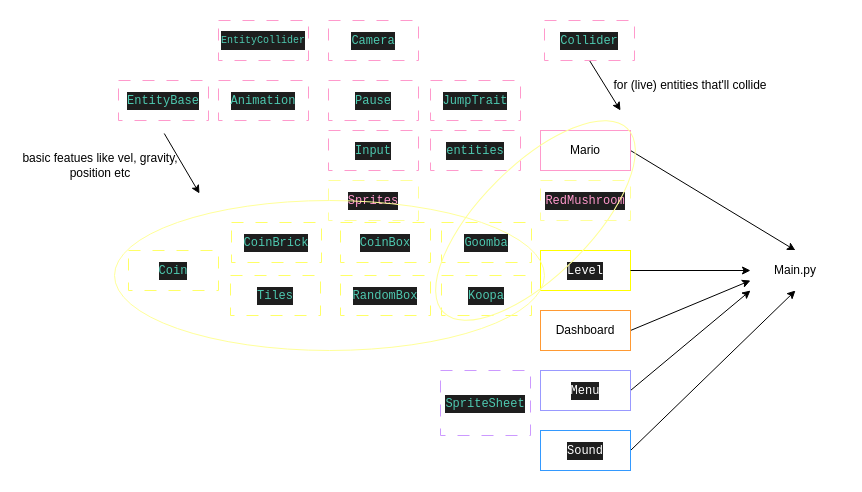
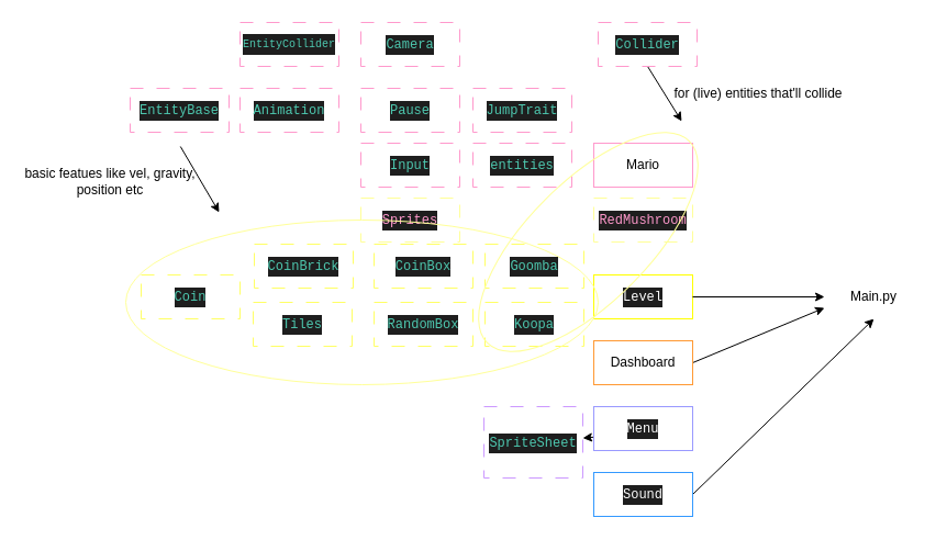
  <mxCell id="0" />
  <mxCell id="1" parent="0" />
- <mxCell id="2" style="edgeStyle=none;html=1;exitX=1;exitY=0.5;exitDx=0;exitDy=0;entryX=0.5;entryY=0;entryDx=0;entryDy=0;" parent="1" source="3" target="32" edge="1"><mxGeometry relative="1" as="geometry" /></mxCell>
  <mxCell id="3" value="Mario" style="whiteSpace=wrap;html=1;strokeColor=#FF99CC;" parent="1" vertex="1"><mxGeometry x="540" y="130" width="90" height="40" as="geometry" /></mxCell>
  <mxCell id="4" value="&lt;div style=&quot;color: rgb(212, 212, 212); background-color: rgb(30, 30, 30); font-family: Menlo, Monaco, &amp;quot;Courier New&amp;quot;, monospace; line-height: 18px;&quot;&gt;&lt;span style=&quot;color: #4ec9b0;&quot;&gt;JumpTrait&lt;/span&gt;&lt;/div&gt;" style="whiteSpace=wrap;html=1;strokeColor=#FF99CC;dashed=1;dashPattern=12 12;" parent="1" vertex="1"><mxGeometry x="430" y="80" width="90" height="40" as="geometry" /></mxCell>
  <mxCell id="5" value="&lt;div style=&quot;color: rgb(212, 212, 212); background-color: rgb(30, 30, 30); font-family: Menlo, Monaco, &amp;quot;Courier New&amp;quot;, monospace; line-height: 18px;&quot;&gt;&lt;span style=&quot;color: #4ec9b0;&quot;&gt;Camera&lt;/span&gt;&lt;/div&gt;" style="whiteSpace=wrap;html=1;strokeColor=#FF99CC;dashed=1;dashPattern=12 12;" parent="1" vertex="1"><mxGeometry x="328" y="20" width="90" height="40" as="geometry" /></mxCell>
  <mxCell id="6" value="&lt;div style=&quot;color: rgb(212, 212, 212); background-color: rgb(30, 30, 30); font-family: Menlo, Monaco, &amp;quot;Courier New&amp;quot;, monospace; line-height: 18px;&quot;&gt;&lt;span style=&quot;color: #4ec9b0;&quot;&gt;Input&lt;/span&gt;&lt;/div&gt;" style="whiteSpace=wrap;html=1;strokeColor=#FF99CC;dashed=1;dashPattern=12 12;" parent="1" vertex="1"><mxGeometry x="328" y="130" width="90" height="40" as="geometry" /></mxCell>
  <mxCell id="7" value="&lt;div style=&quot;color: rgb(212, 212, 212); background-color: rgb(30, 30, 30); font-family: Menlo, Monaco, &amp;quot;Courier New&amp;quot;, monospace; line-height: 18px;&quot;&gt;&lt;span style=&quot;color: #4ec9b0;&quot;&gt;Animation&lt;/span&gt;&lt;/div&gt;" style="whiteSpace=wrap;html=1;strokeColor=#FF99CC;dashed=1;dashPattern=12 12;" parent="1" vertex="1"><mxGeometry x="218" y="80" width="90" height="40" as="geometry" /></mxCell>
  <mxCell id="8" style="edgeStyle=none;html=1;exitX=0.5;exitY=1;exitDx=0;exitDy=0;" edge="1" parent="1" source="9"><mxGeometry relative="1" as="geometry"><mxPoint x="620" y="110" as="targetPoint" /></mxGeometry></mxCell>
  <mxCell id="9" value="&lt;div style=&quot;color: rgb(212, 212, 212); background-color: rgb(30, 30, 30); font-family: Menlo, Monaco, &amp;quot;Courier New&amp;quot;, monospace; line-height: 18px;&quot;&gt;&lt;span style=&quot;color: #4ec9b0;&quot;&gt;Collider&lt;/span&gt;&lt;/div&gt;" style="whiteSpace=wrap;html=1;strokeColor=#FF99CC;dashed=1;dashPattern=12 12;" parent="1" vertex="1"><mxGeometry x="544" y="20" width="90" height="40" as="geometry" /></mxCell>
  <mxCell id="10" value="&lt;div style=&quot;color: rgb(212, 212, 212); background-color: rgb(30, 30, 30); font-family: Menlo, Monaco, &amp;quot;Courier New&amp;quot;, monospace; line-height: 18px;&quot;&gt;&lt;span style=&quot;color: #4ec9b0;&quot;&gt;&lt;font style=&quot;font-size: 10px;&quot;&gt;EntityCollider&lt;/font&gt;&lt;/span&gt;&lt;/div&gt;" style="whiteSpace=wrap;html=1;strokeColor=#FF99CC;dashed=1;dashPattern=12 12;" parent="1" vertex="1"><mxGeometry x="218" y="20" width="90" height="40" as="geometry" /></mxCell>
  <mxCell id="11" value="&lt;div style=&quot;color: rgb(212, 212, 212); background-color: rgb(30, 30, 30); font-family: Menlo, Monaco, &amp;quot;Courier New&amp;quot;, monospace; line-height: 18px;&quot;&gt;&lt;span style=&quot;color: #4ec9b0;&quot;&gt;entities&lt;/span&gt;&lt;/div&gt;" style="whiteSpace=wrap;html=1;strokeColor=#FF99CC;dashed=1;dashPattern=12 12;" parent="1" vertex="1"><mxGeometry x="430" y="130" width="90" height="40" as="geometry" /></mxCell>
  <mxCell id="12" value="&lt;div style=&quot;background-color: rgb(30, 30, 30); font-family: Menlo, Monaco, &amp;quot;Courier New&amp;quot;, monospace; line-height: 18px;&quot;&gt;&lt;font color=&quot;#ff99cc&quot;&gt;RedMushroom&lt;/font&gt;&lt;/div&gt;" style="whiteSpace=wrap;html=1;strokeColor=#FFFF99;dashed=1;dashPattern=12 12;" parent="1" vertex="1"><mxGeometry x="540" y="180" width="90" height="40" as="geometry" /></mxCell>
  <mxCell id="13" style="edgeStyle=none;html=1;" edge="1" parent="1"><mxGeometry relative="1" as="geometry"><mxPoint x="199" y="193" as="targetPoint" /><mxPoint x="163.75" y="133" as="sourcePoint" /></mxGeometry></mxCell>
  <mxCell id="14" value="&lt;div style=&quot;color: rgb(212, 212, 212); background-color: rgb(30, 30, 30); font-family: Menlo, Monaco, &amp;quot;Courier New&amp;quot;, monospace; line-height: 18px;&quot;&gt;&lt;span style=&quot;color: #4ec9b0;&quot;&gt;EntityBase&lt;/span&gt;&lt;/div&gt;" style="whiteSpace=wrap;html=1;strokeColor=#FF99CC;dashed=1;dashPattern=12 12;" parent="1" vertex="1"><mxGeometry x="118" y="80" width="90" height="40" as="geometry" /></mxCell>
  <mxCell id="15" value="&lt;div style=&quot;background-color: rgb(30, 30, 30); font-family: Menlo, Monaco, &amp;quot;Courier New&amp;quot;, monospace; line-height: 18px;&quot;&gt;&lt;font color=&quot;#ff99cc&quot;&gt;Sprites&lt;/font&gt;&lt;/div&gt;" style="whiteSpace=wrap;html=1;strokeColor=#FFFF99;dashed=1;dashPattern=12 12;" parent="1" vertex="1"><mxGeometry x="328" y="180" width="90" height="40" as="geometry" /></mxCell>
  <mxCell id="16" value="&lt;div style=&quot;color: rgb(212, 212, 212); background-color: rgb(30, 30, 30); font-family: Menlo, Monaco, &amp;quot;Courier New&amp;quot;, monospace; line-height: 18px;&quot;&gt;&lt;div style=&quot;line-height: 18px;&quot;&gt;&lt;span style=&quot;color: #4ec9b0;&quot;&gt;Pause&lt;/span&gt;&lt;/div&gt;&lt;/div&gt;" style="whiteSpace=wrap;html=1;strokeColor=#FF99CC;dashed=1;dashPattern=12 12;" parent="1" vertex="1"><mxGeometry x="328" y="80" width="90" height="40" as="geometry" /></mxCell>
  <mxCell id="17" style="edgeStyle=none;html=1;exitX=1;exitY=0.5;exitDx=0;exitDy=0;" parent="1" source="18" edge="1"><mxGeometry relative="1" as="geometry"><mxPoint x="750" y="280" as="targetPoint" /></mxGeometry></mxCell>
  <mxCell id="18" value="Dashboard" style="whiteSpace=wrap;html=1;strokeColor=#FF9933;" parent="1" vertex="1"><mxGeometry x="540" y="310" width="90" height="40" as="geometry" /></mxCell>
  <mxCell id="19" value="&lt;div style=&quot;background-color: rgb(30, 30, 30); font-family: Menlo, Monaco, &amp;quot;Courier New&amp;quot;, monospace; line-height: 18px;&quot;&gt;&lt;font color=&quot;#ffffff&quot;&gt;Level&lt;/font&gt;&lt;/div&gt;" style="whiteSpace=wrap;html=1;strokeColor=#FFFF00;" parent="1" vertex="1"><mxGeometry x="540" y="250" width="90" height="40" as="geometry" /></mxCell>
- <mxCell id="20" style="edgeStyle=none;html=1;exitX=1;exitY=0.5;exitDx=0;exitDy=0;entryX=0;entryY=1;entryDx=0;entryDy=0;" parent="1" source="21" target="32" edge="1"><mxGeometry relative="1" as="geometry" /></mxCell>
+ <mxCell id="20" style="edgeStyle=none;html=1;exitX=1;exitY=0.5;exitDx=0;exitDy=0;" parent="1" source="21" target="31" edge="1"><mxGeometry relative="1" as="geometry" /></mxCell>
  <mxCell id="21" value="&lt;div style=&quot;background-color: rgb(30, 30, 30); font-family: Menlo, Monaco, &amp;quot;Courier New&amp;quot;, monospace; line-height: 18px;&quot;&gt;&lt;font color=&quot;#ffffff&quot;&gt;Menu&lt;/font&gt;&lt;/div&gt;" style="whiteSpace=wrap;html=1;strokeColor=#9999FF;" parent="1" vertex="1"><mxGeometry x="540" y="370" width="90" height="40" as="geometry" /></mxCell>
  <mxCell id="22" style="edgeStyle=none;html=1;exitX=1;exitY=0.5;exitDx=0;exitDy=0;entryX=0.5;entryY=1;entryDx=0;entryDy=0;" parent="1" source="23" target="32" edge="1"><mxGeometry relative="1" as="geometry" /></mxCell>
  <mxCell id="23" value="&lt;div style=&quot;background-color: rgb(30, 30, 30); font-family: Menlo, Monaco, &amp;quot;Courier New&amp;quot;, monospace; line-height: 18px;&quot;&gt;&lt;font color=&quot;#ffffff&quot;&gt;Sound&lt;/font&gt;&lt;/div&gt;" style="whiteSpace=wrap;html=1;strokeColor=#3399FF;" parent="1" vertex="1"><mxGeometry x="540" y="430" width="90" height="40" as="geometry" /></mxCell>
  <mxCell id="24" value="&lt;div style=&quot;color: rgb(212, 212, 212); background-color: rgb(30, 30, 30); font-family: Menlo, Monaco, &amp;quot;Courier New&amp;quot;, monospace; line-height: 18px;&quot;&gt;&lt;span style=&quot;color: #4ec9b0;&quot;&gt;Tiles&lt;/span&gt;&lt;/div&gt;" style="whiteSpace=wrap;html=1;strokeColor=#FFFF66;dashed=1;dashPattern=12 12;" parent="1" vertex="1"><mxGeometry x="230" y="275" width="90" height="40" as="geometry" /></mxCell>
  <mxCell id="25" value="&lt;div style=&quot;color: rgb(212, 212, 212); background-color: rgb(30, 30, 30); font-family: Menlo, Monaco, &amp;quot;Courier New&amp;quot;, monospace; line-height: 18px;&quot;&gt;&lt;span style=&quot;color: #4ec9b0;&quot;&gt;Coin&lt;/span&gt;&lt;/div&gt;" style="whiteSpace=wrap;html=1;strokeColor=#FFFF66;dashed=1;dashPattern=12 12;" parent="1" vertex="1"><mxGeometry x="128" y="250" width="90" height="40" as="geometry" /></mxCell>
  <mxCell id="26" value="&lt;div style=&quot;color: rgb(212, 212, 212); background-color: rgb(30, 30, 30); font-family: Menlo, Monaco, &amp;quot;Courier New&amp;quot;, monospace; line-height: 18px;&quot;&gt;&lt;span style=&quot;color: #4ec9b0;&quot;&gt;CoinBrick&lt;/span&gt;&lt;/div&gt;" style="whiteSpace=wrap;html=1;strokeColor=#FFFF66;dashed=1;dashPattern=12 12;" parent="1" vertex="1"><mxGeometry x="231" y="222" width="90" height="40" as="geometry" /></mxCell>
  <mxCell id="27" value="&lt;div style=&quot;color: rgb(212, 212, 212); background-color: rgb(30, 30, 30); font-family: Menlo, Monaco, &amp;quot;Courier New&amp;quot;, monospace; line-height: 18px;&quot;&gt;&lt;div style=&quot;line-height: 18px;&quot;&gt;&lt;span style=&quot;color: #4ec9b0;&quot;&gt;Goomba&lt;/span&gt;&lt;/div&gt;&lt;/div&gt;" style="whiteSpace=wrap;html=1;strokeColor=#FFFF66;dashed=1;dashPattern=12 12;" parent="1" vertex="1"><mxGeometry x="441" y="222" width="90" height="40" as="geometry" /></mxCell>
  <mxCell id="28" value="&lt;div style=&quot;color: rgb(212, 212, 212); background-color: rgb(30, 30, 30); font-family: Menlo, Monaco, &amp;quot;Courier New&amp;quot;, monospace; line-height: 18px;&quot;&gt;&lt;div style=&quot;line-height: 18px;&quot;&gt;&lt;div style=&quot;line-height: 18px;&quot;&gt;&lt;span style=&quot;color: #4ec9b0;&quot;&gt;Koopa&lt;/span&gt;&lt;/div&gt;&lt;/div&gt;&lt;/div&gt;" style="whiteSpace=wrap;html=1;strokeColor=#FFFF66;dashed=1;dashPattern=12 12;" parent="1" vertex="1"><mxGeometry x="441" y="275" width="90" height="40" as="geometry" /></mxCell>
  <mxCell id="29" value="&lt;div style=&quot;color: rgb(212, 212, 212); background-color: rgb(30, 30, 30); font-family: Menlo, Monaco, &amp;quot;Courier New&amp;quot;, monospace; line-height: 18px;&quot;&gt;&lt;div style=&quot;line-height: 18px;&quot;&gt;&lt;span style=&quot;color: #4ec9b0;&quot;&gt;CoinBox&lt;/span&gt;&lt;/div&gt;&lt;/div&gt;" style="whiteSpace=wrap;html=1;strokeColor=#FFFF66;dashed=1;dashPattern=12 12;" parent="1" vertex="1"><mxGeometry x="340" y="222" width="90" height="40" as="geometry" /></mxCell>
  <mxCell id="30" value="&lt;div style=&quot;color: rgb(212, 212, 212); background-color: rgb(30, 30, 30); font-family: Menlo, Monaco, &amp;quot;Courier New&amp;quot;, monospace; line-height: 18px;&quot;&gt;&lt;div style=&quot;line-height: 18px;&quot;&gt;&lt;div style=&quot;line-height: 18px;&quot;&gt;&lt;span style=&quot;color: #4ec9b0;&quot;&gt;RandomBox&lt;/span&gt;&lt;/div&gt;&lt;/div&gt;&lt;/div&gt;" style="whiteSpace=wrap;html=1;strokeColor=#FFFF66;dashed=1;dashPattern=12 12;" parent="1" vertex="1"><mxGeometry x="340" y="275" width="90" height="40" as="geometry" /></mxCell>
  <mxCell id="31" value="&lt;div style=&quot;color: rgb(212, 212, 212); background-color: rgb(30, 30, 30); font-family: Menlo, Monaco, &amp;quot;Courier New&amp;quot;, monospace; line-height: 18px;&quot;&gt;&lt;div style=&quot;line-height: 18px;&quot;&gt;&lt;span style=&quot;color: #4ec9b0;&quot;&gt;SpriteSheet&lt;/span&gt;&lt;/div&gt;&lt;/div&gt;" style="whiteSpace=wrap;html=1;strokeColor=#CC99FF;dashed=1;dashPattern=12 12;" parent="1" vertex="1"><mxGeometry x="440" y="370" width="90" height="65" as="geometry" /></mxCell>
  <mxCell id="32" value="Main.py" style="whiteSpace=wrap;html=1;strokeColor=#FFFFFF;" parent="1" vertex="1"><mxGeometry x="750" y="250" width="90" height="40" as="geometry" /></mxCell>
  <mxCell id="33" style="edgeStyle=none;html=1;exitX=1;exitY=0.5;exitDx=0;exitDy=0;" parent="1" target="32" edge="1"><mxGeometry relative="1" as="geometry"><mxPoint x="630" y="270" as="sourcePoint" /><mxPoint x="795" y="420" as="targetPoint" /></mxGeometry></mxCell>
  <mxCell id="34" value="" style="ellipse;whiteSpace=wrap;html=1;fillColor=none;strokeColor=#FFFF99;" vertex="1" parent="1"><mxGeometry x="114" y="200" width="430" height="150" as="geometry" /></mxCell>
  <mxCell id="35" value="basic featues like vel, gravity, position etc" style="text;strokeColor=none;align=center;fillColor=none;html=1;verticalAlign=middle;whiteSpace=wrap;rounded=0;" vertex="1" parent="1"><mxGeometry x="20" y="150" width="160" height="30" as="geometry" /></mxCell>
  <mxCell id="36" value="" style="ellipse;whiteSpace=wrap;html=1;fillColor=none;strokeColor=#FFFF99;rotation=45;" vertex="1" parent="1"><mxGeometry x="480" y="90" width="110" height="260" as="geometry" /></mxCell>
  <mxCell id="37" value="for (live) entities that'll collide" style="text;strokeColor=none;align=center;fillColor=none;html=1;verticalAlign=middle;whiteSpace=wrap;rounded=0;" vertex="1" parent="1"><mxGeometry x="610" y="70" width="160" height="30" as="geometry" /></mxCell>
